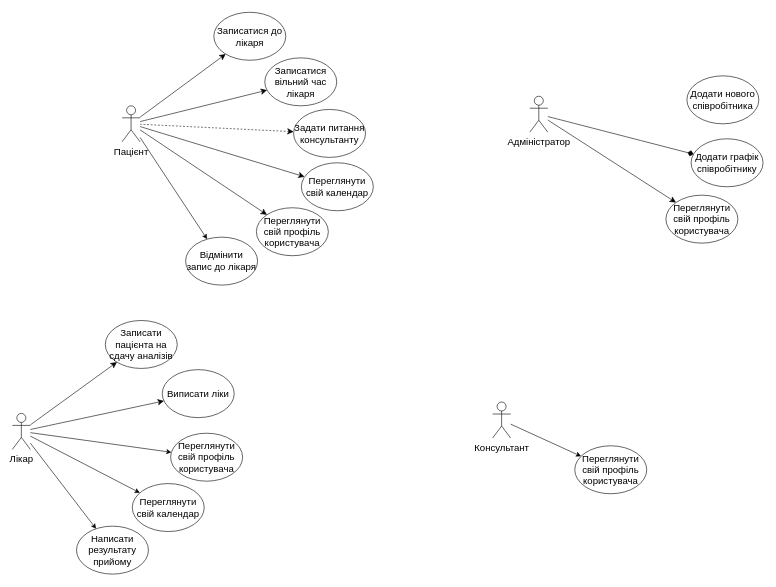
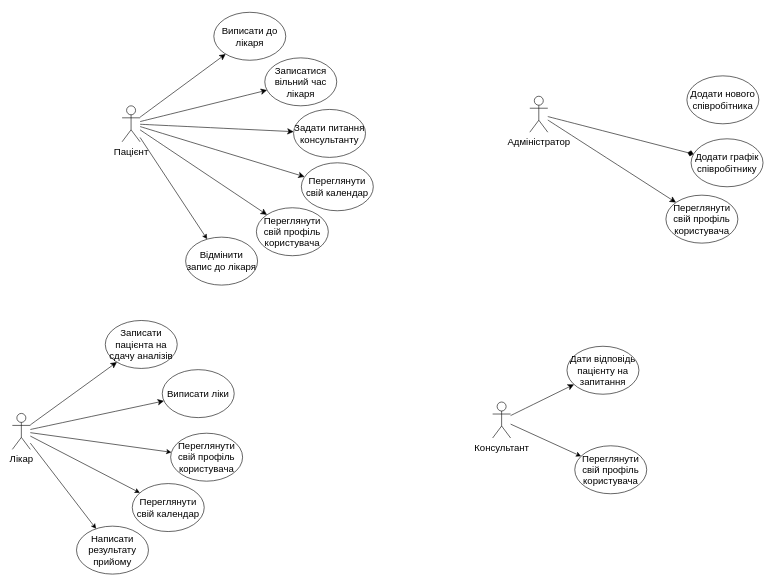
  <mxCell id="0" />
  <mxCell id="1" parent="0" />
  <mxCell id="2" value="Переглянути свій профіль користувача" style="ellipse;whiteSpace=wrap;html=1;fontSize=16;" parent="1" vertex="1"><mxGeometry x="427" y="346" width="120" height="80" as="geometry" /></mxCell>
  <mxCell id="3" value="Додати нового співробітника" style="ellipse;whiteSpace=wrap;html=1;fontSize=16;" parent="1" vertex="1"><mxGeometry x="1145" y="126" width="120" height="80" as="geometry" /></mxCell>
  <mxCell id="4" value="Переглянути свій календар" style="ellipse;whiteSpace=wrap;html=1;fontSize=16;" parent="1" vertex="1"><mxGeometry x="502" y="271" width="120" height="80" as="geometry" /></mxCell>
  <mxCell id="5" value="Записатися вільний час лікаря" style="ellipse;whiteSpace=wrap;html=1;fontSize=16;" parent="1" vertex="1"><mxGeometry x="441" y="96" width="120" height="80" as="geometry" /></mxCell>
- <mxCell id="6" value="Записатися до лікаря" style="ellipse;whiteSpace=wrap;html=1;fontSize=16;" parent="1" vertex="1"><mxGeometry x="356" y="20" width="120" height="80" as="geometry" /></mxCell>
+ <mxCell id="6" value="Виписати до лікаря" style="ellipse;whiteSpace=wrap;html=1;fontSize=16;" parent="1" vertex="1"><mxGeometry x="356" y="20" width="120" height="80" as="geometry" /></mxCell>
  <mxCell id="7" value="Відмінити запис до лікаря" style="ellipse;whiteSpace=wrap;html=1;fontSize=16;" parent="1" vertex="1"><mxGeometry x="309" y="395" width="120" height="80" as="geometry" /></mxCell>
  <mxCell id="8" value="Записати пацієнта на сдачу аналізів" style="ellipse;whiteSpace=wrap;html=1;fontSize=16;" parent="1" vertex="1"><mxGeometry x="175" y="534" width="120" height="80" as="geometry" /></mxCell>
  <mxCell id="9" value="Виписати ліки" style="ellipse;whiteSpace=wrap;html=1;fontSize=16;" parent="1" vertex="1"><mxGeometry x="270" y="616" width="120" height="80" as="geometry" /></mxCell>
  <mxCell id="10" value="Задати питання консультанту" style="ellipse;whiteSpace=wrap;html=1;fontSize=16;" parent="1" vertex="1"><mxGeometry x="489" y="182" width="120" height="80" as="geometry" /></mxCell>
+ <mxCell id="11" value="Дати відповідь пацієнту на запитання" style="ellipse;whiteSpace=wrap;html=1;fontSize=16;" parent="1" vertex="1"><mxGeometry x="945" y="577" width="120" height="80" as="geometry" /></mxCell>
  <mxCell id="12" style="edgeStyle=none;curved=1;rounded=0;orthogonalLoop=1;jettySize=auto;html=1;fontSize=12;startSize=8;endSize=8;" parent="1" source="16" target="2" edge="1"><mxGeometry relative="1" as="geometry" /></mxCell>
  <mxCell id="13" style="edgeStyle=none;curved=1;rounded=0;orthogonalLoop=1;jettySize=auto;html=1;fontSize=12;startSize=8;endSize=8;" parent="1" source="16" target="5" edge="1"><mxGeometry relative="1" as="geometry" /></mxCell>
- <mxCell id="14" style="edgeStyle=none;curved=1;rounded=0;orthogonalLoop=1;jettySize=auto;html=1;fontSize=12;startSize=8;endSize=8;dashed=1;" parent="1" source="16" target="10" edge="1"><mxGeometry relative="1" as="geometry" /></mxCell>
+ <mxCell id="14" style="edgeStyle=none;curved=1;rounded=0;orthogonalLoop=1;jettySize=auto;html=1;fontSize=12;startSize=8;endSize=8;" parent="1" source="16" target="10" edge="1"><mxGeometry relative="1" as="geometry" /></mxCell>
  <mxCell id="15" style="edgeStyle=none;curved=1;rounded=0;orthogonalLoop=1;jettySize=auto;html=1;fontSize=12;startSize=8;endSize=8;" parent="1" source="16" target="4" edge="1"><mxGeometry relative="1" as="geometry" /></mxCell>
  <mxCell id="16" value="Пацієнт" style="shape=umlActor;verticalLabelPosition=bottom;verticalAlign=top;html=1;outlineConnect=0;fontSize=16;" parent="1" vertex="1"><mxGeometry x="203" y="176" width="30" height="60" as="geometry" /></mxCell>
  <mxCell id="17" style="edgeStyle=none;curved=1;rounded=0;orthogonalLoop=1;jettySize=auto;html=1;fontSize=12;startSize=8;endSize=8;" parent="1" source="19" target="9" edge="1"><mxGeometry relative="1" as="geometry" /></mxCell>
  <mxCell id="18" style="edgeStyle=none;curved=1;rounded=0;orthogonalLoop=1;jettySize=auto;html=1;fontSize=12;startSize=8;endSize=8;" parent="1" source="19" target="8" edge="1"><mxGeometry relative="1" as="geometry" /></mxCell>
  <mxCell id="19" value="Лікар" style="shape=umlActor;verticalLabelPosition=bottom;verticalAlign=top;html=1;outlineConnect=0;fontSize=16;" parent="1" vertex="1"><mxGeometry x="20" y="689" width="30" height="60" as="geometry" /></mxCell>
  <mxCell id="20" style="edgeStyle=none;curved=1;rounded=0;orthogonalLoop=1;jettySize=auto;html=1;fontSize=12;startSize=8;endSize=8;" parent="1" source="21" target="28" edge="1"><mxGeometry relative="1" as="geometry"><mxPoint x="1077.509" y="326.886" as="targetPoint" /></mxGeometry></mxCell>
  <mxCell id="21" value="Адміністратор" style="shape=umlActor;verticalLabelPosition=bottom;verticalAlign=top;html=1;outlineConnect=0;fontSize=16;" parent="1" vertex="1"><mxGeometry x="883" y="160" width="30" height="60" as="geometry" /></mxCell>
  <mxCell id="22" style="edgeStyle=none;curved=1;rounded=0;orthogonalLoop=1;jettySize=auto;html=1;fontSize=12;startSize=8;endSize=8;" parent="1" source="16" target="6" edge="1"><mxGeometry relative="1" as="geometry" /></mxCell>
  <mxCell id="23" value="Додати графік співробітнику" style="ellipse;whiteSpace=wrap;html=1;fontSize=16;" parent="1" vertex="1"><mxGeometry x="1152" y="231" width="120" height="80" as="geometry" /></mxCell>
  <mxCell id="24" style="edgeStyle=none;curved=1;rounded=0;orthogonalLoop=1;jettySize=auto;html=1;fontSize=12;startSize=8;endSize=8;endArrow=diamond;" parent="1" source="21" target="23" edge="1"><mxGeometry relative="1" as="geometry" /></mxCell>
  <mxCell id="25" value="Консультант" style="shape=umlActor;verticalLabelPosition=bottom;verticalAlign=top;html=1;outlineConnect=0;fontSize=16;" parent="1" vertex="1"><mxGeometry x="821" y="670" width="30" height="60" as="geometry" /></mxCell>
+ <mxCell id="26" style="edgeStyle=none;curved=1;rounded=0;orthogonalLoop=1;jettySize=auto;html=1;fontSize=12;startSize=8;endSize=8;" parent="1" source="25" target="11" edge="1"><mxGeometry relative="1" as="geometry"><mxPoint x="1040.88" y="719.04" as="targetPoint" /></mxGeometry></mxCell>
  <mxCell id="27" value="" style="endArrow=classic;html=1;rounded=0;" edge="1" parent="1" source="16" target="7"><mxGeometry width="50" height="50" relative="1" as="geometry"><mxPoint x="333" y="342" as="sourcePoint" /><mxPoint x="383" y="292" as="targetPoint" /></mxGeometry></mxCell>
  <mxCell id="28" value="Переглянути свій профіль користувача" style="ellipse;whiteSpace=wrap;html=1;fontSize=16;" vertex="1" parent="1"><mxGeometry x="1110" y="325" width="120" height="80" as="geometry" /></mxCell>
  <mxCell id="29" value="Переглянути свій профіль користувача" style="ellipse;whiteSpace=wrap;html=1;fontSize=16;" vertex="1" parent="1"><mxGeometry x="284" y="722" width="120" height="80" as="geometry" /></mxCell>
  <mxCell id="30" value="" style="endArrow=classic;html=1;rounded=0;" edge="1" parent="1" source="19" target="29"><mxGeometry width="50" height="50" relative="1" as="geometry"><mxPoint x="121" y="863" as="sourcePoint" /><mxPoint x="171" y="813" as="targetPoint" /></mxGeometry></mxCell>
  <mxCell id="31" value="Переглянути свій календар" style="ellipse;whiteSpace=wrap;html=1;fontSize=16;" vertex="1" parent="1"><mxGeometry x="220" y="806" width="120" height="80" as="geometry" /></mxCell>
  <mxCell id="32" value="" style="endArrow=classic;html=1;rounded=0;" edge="1" parent="1" source="19" target="31"><mxGeometry width="50" height="50" relative="1" as="geometry"><mxPoint x="138" y="844" as="sourcePoint" /><mxPoint x="188" y="794" as="targetPoint" /></mxGeometry></mxCell>
  <mxCell id="33" value="Написати результату прийому" style="ellipse;whiteSpace=wrap;html=1;fontSize=16;" vertex="1" parent="1"><mxGeometry x="127" y="877" width="120" height="80" as="geometry" /></mxCell>
  <mxCell id="34" value="" style="endArrow=classic;html=1;rounded=0;" edge="1" parent="1" source="19" target="33"><mxGeometry width="50" height="50" relative="1" as="geometry"><mxPoint x="9" y="913" as="sourcePoint" /><mxPoint x="59" y="863" as="targetPoint" /></mxGeometry></mxCell>
  <mxCell id="35" value="Переглянути свій профіль користувача" style="ellipse;whiteSpace=wrap;html=1;fontSize=16;" vertex="1" parent="1"><mxGeometry x="958" y="743" width="120" height="80" as="geometry" /></mxCell>
  <mxCell id="36" value="" style="endArrow=classic;html=1;rounded=0;" edge="1" parent="1" source="25" target="35"><mxGeometry width="50" height="50" relative="1" as="geometry"><mxPoint x="985" y="863" as="sourcePoint" /><mxPoint x="1035" y="813" as="targetPoint" /></mxGeometry></mxCell>
